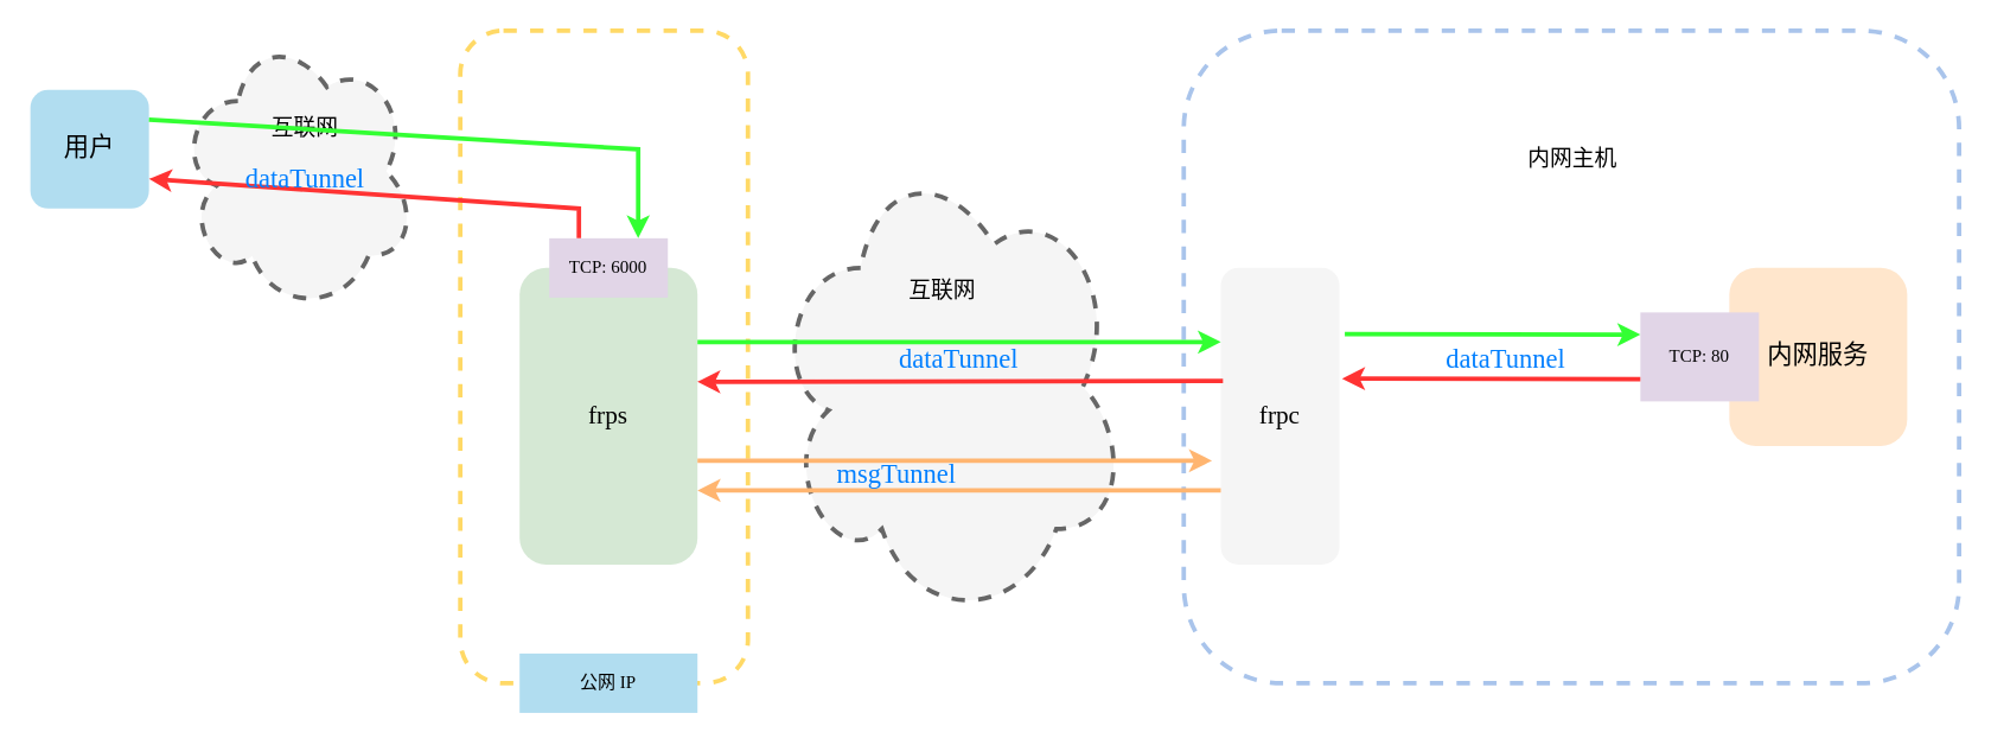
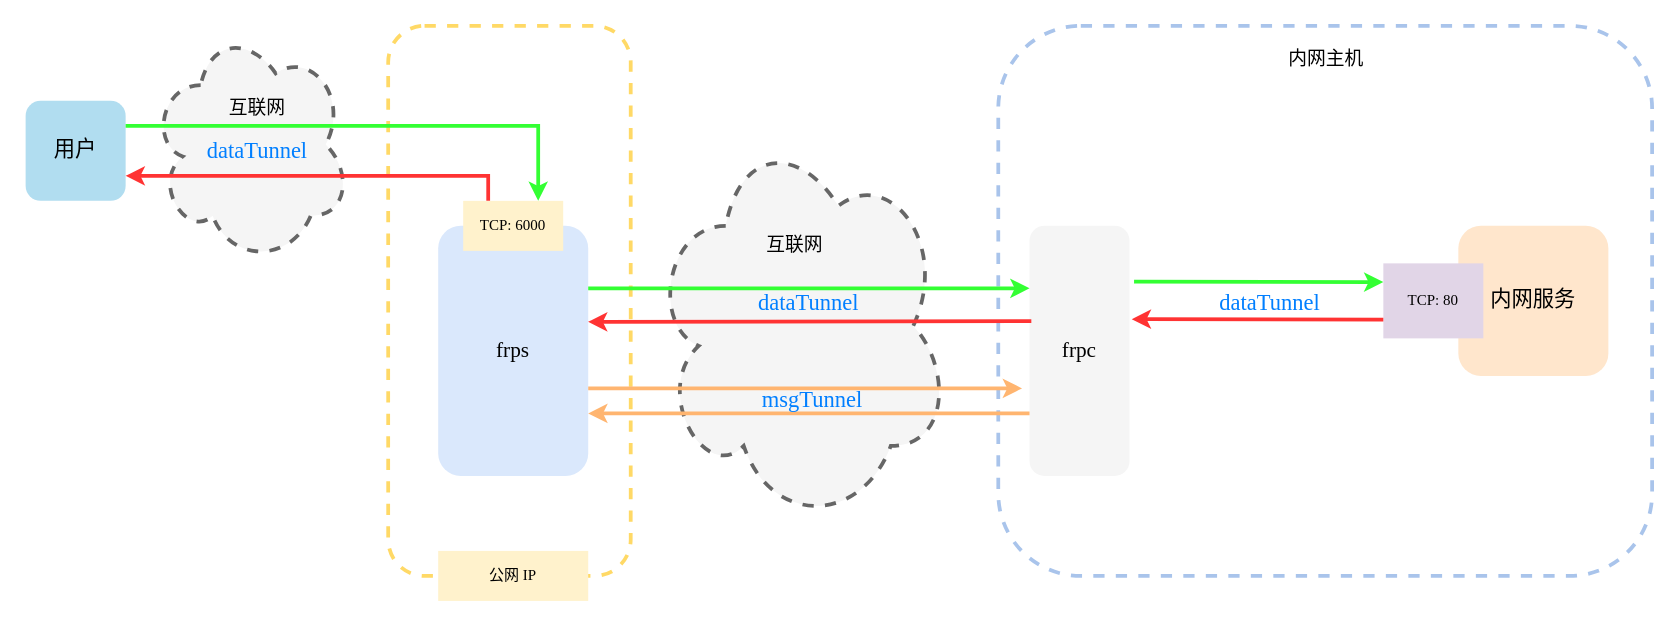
  <mxCell id="0" />
  <mxCell id="1" parent="0" />
  <mxCell id="2" value="" style="rounded=1;whiteSpace=wrap;html=1;fillColor=none;dashed=1;strokeColor=#FFD966;strokeWidth=3;" parent="1" vertex="1"><mxGeometry x="310" y="20" width="194" height="440" as="geometry" /></mxCell>
  <mxCell id="3" value="" style="ellipse;shape=cloud;whiteSpace=wrap;html=1;strokeColor=#666666;dashed=1;fillColor=#f5f5f5;fontColor=#333333;strokeWidth=3;" parent="1" vertex="1"><mxGeometry x="120" y="20" width="160" height="190" as="geometry" /></mxCell>
- <mxCell id="4" value="&lt;font face=&quot;JetBrains Mono NL&quot; style=&quot;font-size: 17px;&quot;&gt;frps&lt;/font&gt;" style="rounded=1;whiteSpace=wrap;html=1;fillColor=#d5e8d4;strokeColor=none;" parent="1" vertex="1"><mxGeometry x="350" y="180" width="120" height="200" as="geometry" /></mxCell>
+ <mxCell id="4" value="&lt;font face=&quot;JetBrains Mono NL&quot; style=&quot;font-size: 17px;&quot;&gt;frps&lt;/font&gt;" style="rounded=1;whiteSpace=wrap;html=1;fillColor=#dae8fc;strokeColor=none;" parent="1" vertex="1"><mxGeometry x="350" y="180" width="120" height="200" as="geometry" /></mxCell>
  <mxCell id="5" value="" style="rounded=1;whiteSpace=wrap;html=1;fillColor=none;dashed=1;strokeWidth=3;strokeColor=#A9C4EB;" parent="1" vertex="1"><mxGeometry x="798" y="20" width="523" height="440" as="geometry" /></mxCell>
  <mxCell id="6" value="&lt;font face=&quot;JetBrains Mono NL&quot; style=&quot;font-size: 17px;&quot;&gt;frpc&lt;/font&gt;" style="rounded=1;whiteSpace=wrap;html=1;fillColor=#f5f5f5;strokeColor=none;" parent="1" vertex="1"><mxGeometry x="823" y="180" width="80" height="200" as="geometry" /></mxCell>
- <mxCell id="7" value="&lt;font style=&quot;font-size: 15px;&quot;&gt;内网主机&lt;/font&gt;" style="text;html=1;align=center;verticalAlign=middle;resizable=0;points=[];autosize=1;strokeColor=none;fillColor=none;" parent="1" vertex="1"><mxGeometry x="1019.5" y="91" width="80" height="30" as="geometry" /></mxCell>
- <mxCell id="8" value="&lt;font face=&quot;JetBrains Mono NL&quot; style=&quot;font-size: 17px;&quot;&gt;用户&lt;/font&gt;" style="rounded=1;whiteSpace=wrap;html=1;fillColor=#b1ddf0;strokeColor=none;" parent="1" vertex="1"><mxGeometry x="20" y="60" width="80" height="80" as="geometry" /></mxCell>
+ <mxCell id="7" value="&lt;font style=&quot;font-size: 15px;&quot;&gt;内网主机&lt;/font&gt;" style="text;html=1;align=center;verticalAlign=middle;resizable=0;points=[];autosize=1;strokeColor=none;fillColor=none;" parent="1" vertex="1"><mxGeometry x="1019.5" y="31" width="80" height="30" as="geometry" /></mxCell>
+ <mxCell id="8" value="&lt;font face=&quot;JetBrains Mono NL&quot; style=&quot;font-size: 17px;&quot;&gt;用户&lt;/font&gt;" style="rounded=1;whiteSpace=wrap;html=1;fillColor=#b1ddf0;strokeColor=none;" parent="1" vertex="1"><mxGeometry x="20" y="80" width="80" height="80" as="geometry" /></mxCell>
  <mxCell id="9" value="&lt;font style=&quot;font-size: 15px;&quot;&gt;互联网&lt;/font&gt;" style="text;html=1;align=center;verticalAlign=middle;resizable=0;points=[];autosize=1;strokeColor=none;fillColor=none;" parent="1" vertex="1"><mxGeometry x="170" y="70" width="70" height="30" as="geometry" /></mxCell>
- <mxCell id="10" value="&lt;font face=&quot;JetBrains Mono NL&quot;&gt;TCP: 6000&lt;/font&gt;" style="rounded=0;whiteSpace=wrap;html=1;fillColor=#e1d5e7;strokeColor=none;" parent="1" vertex="1"><mxGeometry x="370" y="160" width="80" height="40" as="geometry" /></mxCell>
- <mxCell id="11" value="&lt;font face=&quot;JetBrains Mono NL&quot;&gt;公网 IP&lt;/font&gt;" style="rounded=0;whiteSpace=wrap;html=1;fillColor=#b1ddf0;strokeColor=none;" parent="1" vertex="1"><mxGeometry x="350" y="440" width="120" height="40" as="geometry" /></mxCell>
+ <mxCell id="10" value="&lt;font face=&quot;JetBrains Mono NL&quot;&gt;TCP: 6000&lt;/font&gt;" style="rounded=0;whiteSpace=wrap;html=1;fillColor=#fff2cc;strokeColor=none;" parent="1" vertex="1"><mxGeometry x="370" y="160" width="80" height="40" as="geometry" /></mxCell>
+ <mxCell id="11" value="&lt;font face=&quot;JetBrains Mono NL&quot;&gt;公网 IP&lt;/font&gt;" style="rounded=0;whiteSpace=wrap;html=1;fillColor=#fff2cc;strokeColor=none;" parent="1" vertex="1"><mxGeometry x="350" y="440" width="120" height="40" as="geometry" /></mxCell>
  <mxCell id="12" value="" style="ellipse;shape=cloud;whiteSpace=wrap;html=1;strokeColor=#666666;dashed=1;fillColor=#f5f5f5;fontColor=#333333;strokeWidth=3;" parent="1" vertex="1"><mxGeometry x="520" y="100" width="240" height="320" as="geometry" /></mxCell>
  <mxCell id="13" value="&lt;font style=&quot;font-size: 15px;&quot;&gt;互联网&lt;/font&gt;" style="text;html=1;align=center;verticalAlign=middle;resizable=0;points=[];autosize=1;strokeColor=none;fillColor=none;" parent="1" vertex="1"><mxGeometry x="600" y="180" width="70" height="30" as="geometry" /></mxCell>
  <mxCell id="14" value="" style="endArrow=classic;html=1;rounded=0;strokeColor=#33FF33;strokeWidth=3;exitX=1;exitY=0.25;exitDx=0;exitDy=0;entryX=0.75;entryY=0;entryDx=0;entryDy=0;" parent="1" source="8" target="10" edge="1"><mxGeometry width="50" height="50" relative="1" as="geometry"><mxPoint x="165" y="310" as="sourcePoint" /><mxPoint x="170.667" y="240" as="targetPoint" /><Array as="points"><mxPoint x="430" y="100" /></Array></mxGeometry></mxCell>
  <mxCell id="15" value="&lt;font face=&quot;JetBrains Mono NL&quot; style=&quot;font-size: 17px;&quot;&gt;内网服务&lt;/font&gt;" style="rounded=1;whiteSpace=wrap;html=1;fillColor=#ffe6cc;strokeColor=none;" parent="1" vertex="1"><mxGeometry x="1166" y="180" width="120" height="120" as="geometry" /></mxCell>
  <mxCell id="16" value="&lt;font face=&quot;JetBrains Mono NL&quot;&gt;TCP: 80&lt;/font&gt;" style="rounded=0;whiteSpace=wrap;html=1;fillColor=#e1d5e7;strokeColor=none;" parent="1" vertex="1"><mxGeometry x="1106" y="210" width="80" height="60" as="geometry" /></mxCell>
  <mxCell id="17" value="" style="endArrow=classic;html=1;rounded=0;strokeColor=#33FF33;strokeWidth=3;entryX=0;entryY=0.25;entryDx=0;entryDy=0;exitX=1;exitY=0.25;exitDx=0;exitDy=0;" parent="1" source="4" target="6" edge="1"><mxGeometry width="50" height="50" relative="1" as="geometry"><mxPoint x="530" y="220" as="sourcePoint" /><mxPoint x="1000" y="120" as="targetPoint" /><Array as="points" /></mxGeometry></mxCell>
  <mxCell id="18" value="" style="endArrow=classic;html=1;rounded=0;strokeColor=#33FF33;strokeWidth=3;entryX=0;entryY=0.25;entryDx=0;entryDy=0;exitX=1.045;exitY=0.223;exitDx=0;exitDy=0;exitPerimeter=0;" parent="1" source="6" target="16" edge="1"><mxGeometry width="50" height="50" relative="1" as="geometry"><mxPoint x="733" y="470" as="sourcePoint" /><mxPoint x="1003" y="470" as="targetPoint" /><Array as="points" /></mxGeometry></mxCell>
  <mxCell id="19" value="" style="endArrow=classic;html=1;rounded=0;strokeColor=#FF3333;strokeWidth=3;entryX=1.022;entryY=0.373;entryDx=0;entryDy=0;exitX=0;exitY=0.75;exitDx=0;exitDy=0;entryPerimeter=0;" parent="1" source="16" target="6" edge="1"><mxGeometry width="50" height="50" relative="1" as="geometry"><mxPoint x="713" y="490" as="sourcePoint" /><mxPoint x="983" y="490" as="targetPoint" /><Array as="points" /></mxGeometry></mxCell>
  <mxCell id="20" value="" style="endArrow=classic;html=1;rounded=0;strokeColor=#FF3333;strokeWidth=3;entryX=0.999;entryY=0.384;entryDx=0;entryDy=0;entryPerimeter=0;exitX=0.018;exitY=0.381;exitDx=0;exitDy=0;exitPerimeter=0;" parent="1" source="6" target="4" edge="1"><mxGeometry width="50" height="50" relative="1" as="geometry"><mxPoint x="790" y="260" as="sourcePoint" /><mxPoint x="530" y="270" as="targetPoint" /><Array as="points" /></mxGeometry></mxCell>
  <mxCell id="21" value="" style="endArrow=classic;html=1;rounded=0;strokeColor=#FF3333;strokeWidth=3;entryX=1;entryY=0.75;entryDx=0;entryDy=0;exitX=0.25;exitY=0;exitDx=0;exitDy=0;" parent="1" source="10" target="8" edge="1"><mxGeometry width="50" height="50" relative="1" as="geometry"><mxPoint x="338" y="239.41" as="sourcePoint" /><mxPoint x="70" y="240.41" as="targetPoint" /><Array as="points"><mxPoint x="390" y="140" /></Array></mxGeometry></mxCell>
  <mxCell id="22" value="" style="endArrow=classic;html=1;rounded=0;strokeColor=#FFB570;strokeWidth=3;fillColor=#ffcc99;" parent="1" edge="1"><mxGeometry width="50" height="50" relative="1" as="geometry"><mxPoint x="470" y="310" as="sourcePoint" /><mxPoint x="817" y="310" as="targetPoint" /><Array as="points" /></mxGeometry></mxCell>
  <mxCell id="23" value="" style="endArrow=classic;html=1;rounded=0;strokeColor=#FFB570;strokeWidth=3;fillColor=#ffcc99;exitX=0;exitY=0.75;exitDx=0;exitDy=0;" parent="1" source="6" edge="1"><mxGeometry width="50" height="50" relative="1" as="geometry"><mxPoint x="530" y="550" as="sourcePoint" /><mxPoint x="470" y="330" as="targetPoint" /><Array as="points" /></mxGeometry></mxCell>
  <mxCell id="24" value="&lt;font color=&quot;#007fff&quot; face=&quot;JetBrains Mono NL&quot; style=&quot;font-size: 18px;&quot;&gt;dataTunnel&lt;/font&gt;" style="text;html=1;align=center;verticalAlign=middle;resizable=0;points=[];autosize=1;strokeColor=none;fillColor=none;" vertex="1" parent="1"><mxGeometry x="141.5" y="102" width="127" height="35" as="geometry" /></mxCell>
  <mxCell id="25" value="&lt;font color=&quot;#007fff&quot; face=&quot;JetBrains Mono NL&quot; style=&quot;font-size: 18px;&quot;&gt;dataTunnel&lt;/font&gt;" style="text;html=1;align=center;verticalAlign=middle;resizable=0;points=[];autosize=1;strokeColor=none;fillColor=none;" vertex="1" parent="1"><mxGeometry x="582" y="224" width="127" height="35" as="geometry" /></mxCell>
- <mxCell id="26" value="&lt;font color=&quot;#007fff&quot; face=&quot;JetBrains Mono NL&quot; style=&quot;font-size: 18px;&quot;&gt;msgTunnel&lt;/font&gt;" style="text;html=1;align=center;verticalAlign=middle;resizable=0;points=[];autosize=1;strokeColor=none;fillColor=none;" vertex="1" parent="1"><mxGeometry x="546" y="301" width="116" height="35" as="geometry" /></mxCell>
+ <mxCell id="26" value="&lt;font color=&quot;#007fff&quot; face=&quot;JetBrains Mono NL&quot; style=&quot;font-size: 18px;&quot;&gt;msgTunnel&lt;/font&gt;" style="text;html=1;align=center;verticalAlign=middle;resizable=0;points=[];autosize=1;strokeColor=none;fillColor=none;" vertex="1" parent="1"><mxGeometry x="591" y="301" width="116" height="35" as="geometry" /></mxCell>
  <mxCell id="27" value="&lt;font color=&quot;#007fff&quot; face=&quot;JetBrains Mono NL&quot; style=&quot;font-size: 18px;&quot;&gt;dataTunnel&lt;/font&gt;" style="text;html=1;align=center;verticalAlign=middle;resizable=0;points=[];autosize=1;strokeColor=none;fillColor=none;" vertex="1" parent="1"><mxGeometry x="951" y="224" width="127" height="35" as="geometry" /></mxCell>
